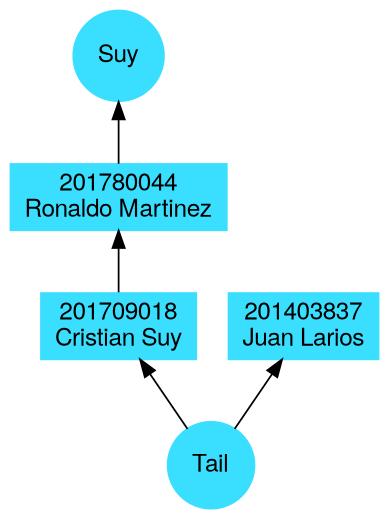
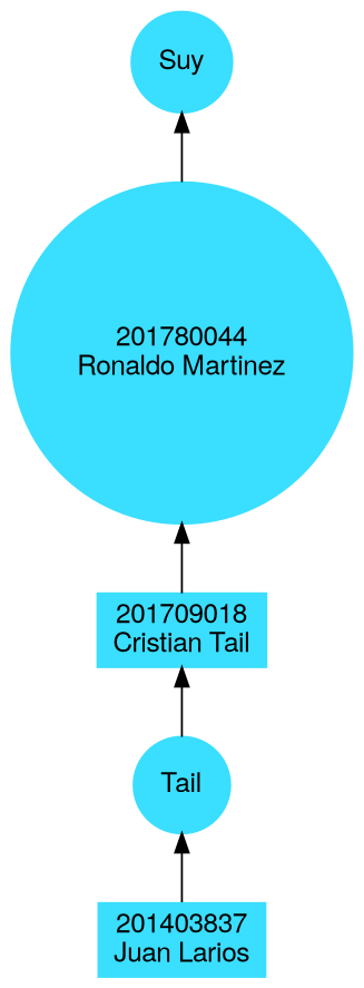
  digraph {
    rankdir=TB
    node [color="#3ADEFF" fontname="Helvetica,Arial" pencolor="#00000" shape=rectangle style=filled]
    edge [dir=back]
    n1 [label=Suy shape=circle]
-   n2 [label="201780044\nRonaldo Martinez"]
-   n3 [label="201709018\nCristian Suy"]
+   n2 [label="201780044\nRonaldo Martinez" shape=circle]
+   n3 [label="201709018\nCristian Tail"]
    Tail [shape=circle]
    n5 [label="201403837\nJuan Larios"]
    n1 -> n2
    n2 -> n3
    n3 -> Tail
-   n5 -> Tail
+   Tail -> n5
  }
